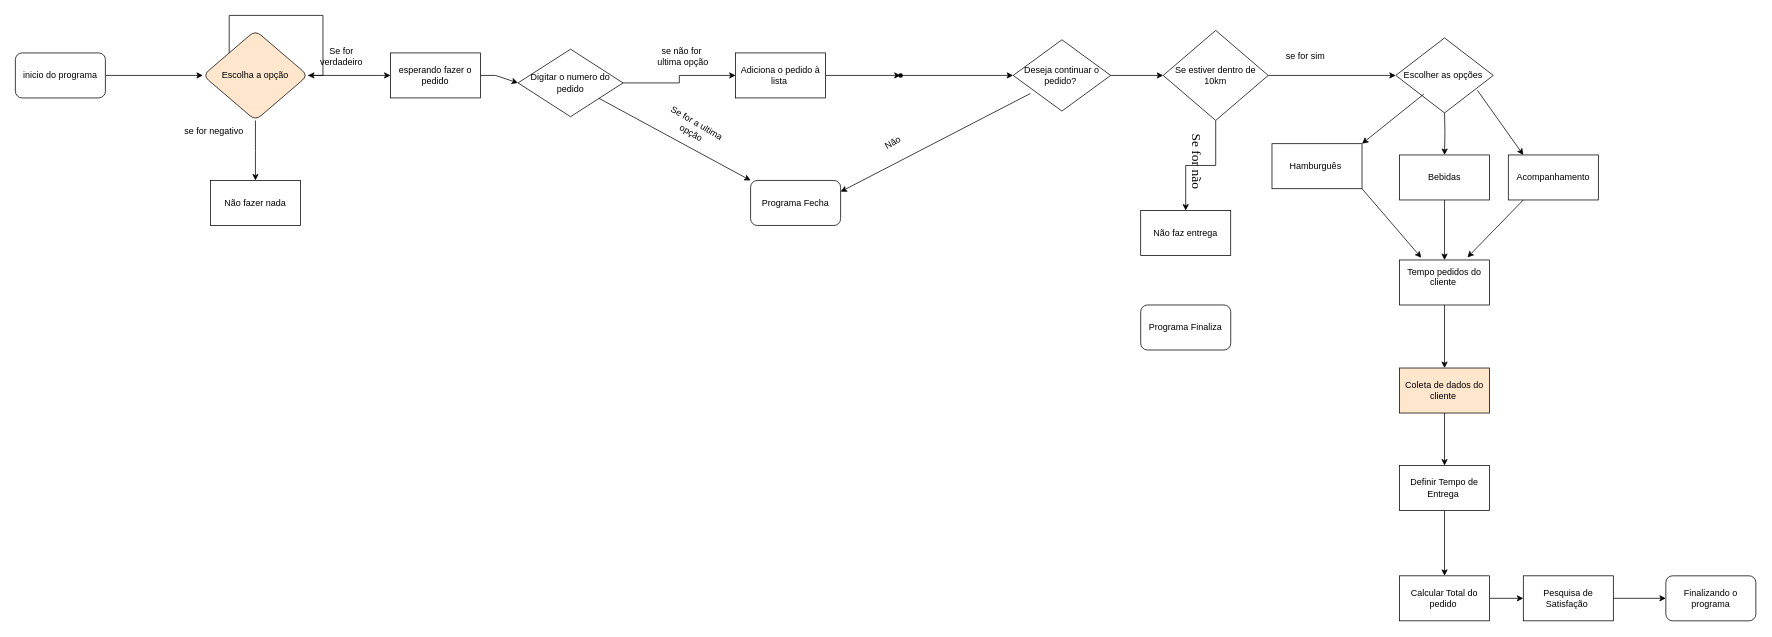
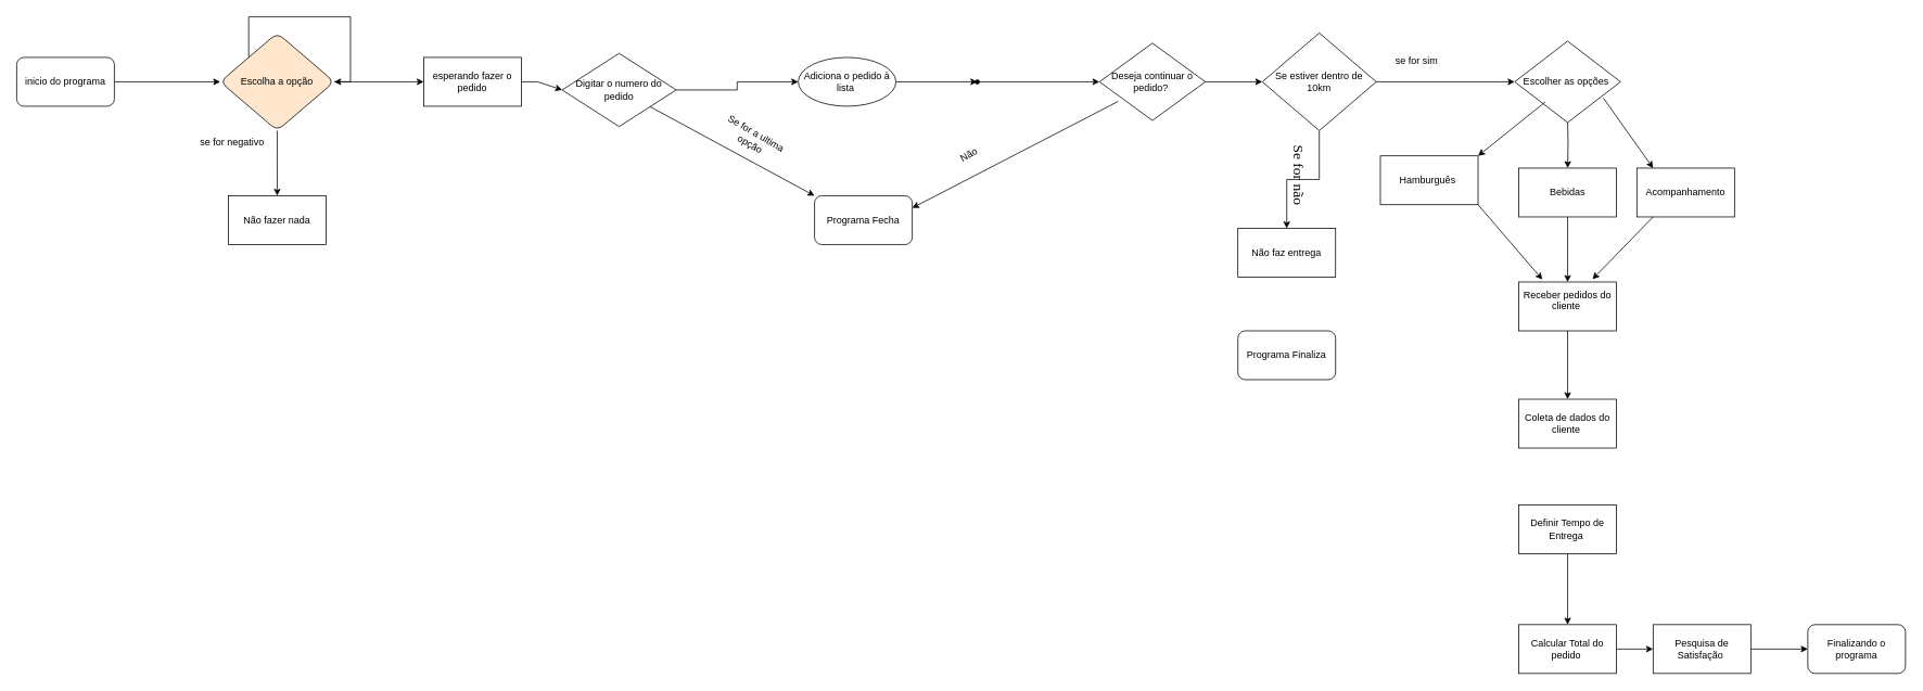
  <mxCell id="0" />
  <mxCell id="1" parent="0" />
  <mxCell id="2" value="" style="edgeStyle=orthogonalEdgeStyle;rounded=0;orthogonalLoop=1;jettySize=auto;html=1;" parent="1" source="3" target="5" edge="1"><mxGeometry relative="1" as="geometry" /></mxCell>
  <mxCell id="3" value="inicio do programa" style="rounded=1;whiteSpace=wrap;html=1;" parent="1" vertex="1"><mxGeometry x="20" y="70" width="120" height="60" as="geometry" /></mxCell>
  <mxCell id="4" value="" style="edgeStyle=orthogonalEdgeStyle;rounded=0;orthogonalLoop=1;jettySize=auto;html=1;" parent="1" source="5" edge="1"><mxGeometry relative="1" as="geometry"><mxPoint x="340" y="240" as="targetPoint" /></mxGeometry></mxCell>
  <mxCell id="5" value="Escolha a opção" style="rhombus;whiteSpace=wrap;html=1;rounded=1;fillColor=#ffe6cc;" parent="1" vertex="1"><mxGeometry x="270" y="40" width="140" height="120" as="geometry" /></mxCell>
- <mxCell id="6" value="Se for verdadeiro" style="text;html=1;strokeColor=none;fillColor=none;align=center;verticalAlign=middle;whiteSpace=wrap;rounded=0;" parent="1" vertex="1"><mxGeometry x="420" y="60" width="70" height="30" as="geometry" /></mxCell>
  <mxCell id="7" value="se for negativo&lt;br&gt;" style="text;html=1;strokeColor=none;fillColor=none;align=center;verticalAlign=middle;whiteSpace=wrap;rounded=0;rotation=0;" parent="1" vertex="1"><mxGeometry x="240" y="160" width="90" height="30" as="geometry" /></mxCell>
  <mxCell id="8" value="Não fazer nada" style="rounded=0;whiteSpace=wrap;html=1;" parent="1" vertex="1"><mxGeometry x="280" y="240" width="120" height="60" as="geometry" /></mxCell>
  <mxCell id="9" value="" style="edgeStyle=orthogonalEdgeStyle;rounded=0;orthogonalLoop=1;jettySize=auto;html=1;" parent="1" source="10" target="12" edge="1"><mxGeometry relative="1" as="geometry" /></mxCell>
  <mxCell id="10" value="Digitar o numero do pedido" style="rhombus;whiteSpace=wrap;html=1;rounded=0;" parent="1" vertex="1"><mxGeometry x="690" y="65" width="140" height="90" as="geometry" /></mxCell>
  <mxCell id="11" value="" style="edgeStyle=orthogonalEdgeStyle;rounded=0;orthogonalLoop=1;jettySize=auto;html=1;" parent="1" source="12" target="32" edge="1"><mxGeometry relative="1" as="geometry" /></mxCell>
- <mxCell id="12" value="Adiciona o pedido à lista&amp;nbsp;" style="whiteSpace=wrap;html=1;rounded=0;" parent="1" vertex="1"><mxGeometry x="980" y="70" width="120" height="60" as="geometry" /></mxCell>
- <mxCell id="13" value="se não for&amp;nbsp; ultima opção" style="text;html=1;strokeColor=none;fillColor=none;align=center;verticalAlign=middle;whiteSpace=wrap;rounded=0;" parent="1" vertex="1"><mxGeometry x="870" y="60" width="80" height="30" as="geometry" /></mxCell>
+ <mxCell id="12" value="Adiciona o pedido à lista&amp;nbsp;" style="ellipse;whiteSpace=wrap;html=1;" parent="1" vertex="1"><mxGeometry x="980" y="70" width="120" height="60" as="geometry" /></mxCell>
  <mxCell id="14" value="Se for a ultima opção" style="text;html=1;strokeColor=none;fillColor=none;align=center;verticalAlign=middle;whiteSpace=wrap;rounded=0;rotation=30;" parent="1" vertex="1"><mxGeometry x="870" y="155" width="110" height="30" as="geometry" /></mxCell>
  <mxCell id="15" value="" style="edgeStyle=orthogonalEdgeStyle;rounded=0;orthogonalLoop=1;jettySize=auto;html=1;" edge="1" parent="1" source="16" target="36"><mxGeometry relative="1" as="geometry" /></mxCell>
  <mxCell id="16" value="Deseja continuar o pedido?&amp;nbsp;" style="rhombus;whiteSpace=wrap;html=1;sketch=0;rounded=0;" parent="1" vertex="1"><mxGeometry x="1350" y="52.5" width="130" height="95" as="geometry" /></mxCell>
  <mxCell id="17" value="" style="endArrow=classic;html=1;rounded=0;exitX=0.177;exitY=0.753;exitDx=0;exitDy=0;entryX=1;entryY=0.25;entryDx=0;entryDy=0;exitPerimeter=0;" parent="1" source="16" edge="1"><mxGeometry width="50" height="50" relative="1" as="geometry"><mxPoint x="1285" y="81.5" as="sourcePoint" /><mxPoint x="1120" y="255" as="targetPoint" /><Array as="points" /></mxGeometry></mxCell>
  <mxCell id="18" value="Não" style="text;html=1;strokeColor=none;fillColor=none;align=center;verticalAlign=middle;whiteSpace=wrap;rounded=0;rotation=-30;" parent="1" vertex="1"><mxGeometry x="1150" y="160" width="80" height="60" as="geometry" /></mxCell>
  <mxCell id="19" value="" style="edgeStyle=orthogonalEdgeStyle;rounded=0;orthogonalLoop=1;jettySize=auto;html=1;" parent="1" target="23" edge="1"><mxGeometry relative="1" as="geometry"><mxPoint x="1925" y="146" as="sourcePoint" /></mxGeometry></mxCell>
  <mxCell id="20" value="Escolher as opções&amp;nbsp;" style="rhombus;whiteSpace=wrap;html=1;sketch=0;rounded=0;" parent="1" vertex="1"><mxGeometry x="1860" y="50" width="130" height="100" as="geometry" /></mxCell>
  <mxCell id="21" value="Hamburguês&amp;nbsp;" style="rounded=0;whiteSpace=wrap;html=1;" parent="1" vertex="1"><mxGeometry x="1695" y="191" width="120" height="60" as="geometry" /></mxCell>
  <mxCell id="22" value="" style="edgeStyle=orthogonalEdgeStyle;rounded=0;orthogonalLoop=1;jettySize=auto;html=1;entryX=0.5;entryY=0;entryDx=0;entryDy=0;" parent="1" source="23" target="42" edge="1"><mxGeometry relative="1" as="geometry"><mxPoint x="1925" y="321" as="targetPoint" /></mxGeometry></mxCell>
  <mxCell id="23" value="Bebidas&lt;br&gt;" style="rounded=0;whiteSpace=wrap;html=1;" parent="1" vertex="1"><mxGeometry x="1865" y="206" width="120" height="60" as="geometry" /></mxCell>
  <mxCell id="24" value="Acompanhamento" style="rounded=0;whiteSpace=wrap;html=1;" parent="1" vertex="1"><mxGeometry x="2010" y="206" width="120" height="60" as="geometry" /></mxCell>
  <mxCell id="25" value="" style="endArrow=classic;html=1;rounded=0;entryX=1;entryY=0;entryDx=0;entryDy=0;" parent="1" target="21" edge="1"><mxGeometry width="50" height="50" relative="1" as="geometry"><mxPoint x="1897.48" y="124.831" as="sourcePoint" /><mxPoint x="1820" y="286" as="targetPoint" /></mxGeometry></mxCell>
  <mxCell id="26" value="" style="endArrow=classic;html=1;rounded=0;exitX=0.838;exitY=0.74;exitDx=0;exitDy=0;exitPerimeter=0;entryX=0;entryY=0;entryDx=0;entryDy=0;" parent="1" edge="1"><mxGeometry width="50" height="50" relative="1" as="geometry"><mxPoint x="1968.94" y="120" as="sourcePoint" /><mxPoint x="2030" y="206" as="targetPoint" /></mxGeometry></mxCell>
  <mxCell id="27" value="" style="endArrow=classic;html=1;rounded=0;exitX=1;exitY=1;exitDx=0;exitDy=0;" parent="1" source="21" edge="1"><mxGeometry width="50" height="50" relative="1" as="geometry"><mxPoint x="1770" y="336" as="sourcePoint" /><mxPoint x="1894" y="343" as="targetPoint" /></mxGeometry></mxCell>
  <mxCell id="28" value="" style="endArrow=classic;html=1;rounded=0;exitX=0;exitY=1;exitDx=0;exitDy=0;" parent="1" edge="1"><mxGeometry width="50" height="50" relative="1" as="geometry"><mxPoint x="2030" y="266" as="sourcePoint" /><mxPoint x="1955.543" y="342.584" as="targetPoint" /></mxGeometry></mxCell>
  <mxCell id="29" value="" style="endArrow=classic;html=1;rounded=0;exitX=1;exitY=0.5;exitDx=0;exitDy=0;entryX=0;entryY=0.5;entryDx=0;entryDy=0;" parent="1" source="5" edge="1"><mxGeometry width="50" height="50" relative="1" as="geometry"><mxPoint x="470" y="100" as="sourcePoint" /><mxPoint x="520" y="100" as="targetPoint" /></mxGeometry></mxCell>
  <mxCell id="30" value="" style="endArrow=classic;html=1;rounded=0;exitX=1;exitY=0.5;exitDx=0;exitDy=0;entryX=0;entryY=0.5;entryDx=0;entryDy=0;" parent="1" target="10" edge="1"><mxGeometry width="50" height="50" relative="1" as="geometry"><mxPoint x="640" y="100" as="sourcePoint" /><mxPoint x="520" y="50" as="targetPoint" /><Array as="points"><mxPoint x="660" y="100" /></Array></mxGeometry></mxCell>
  <mxCell id="31" value="" style="edgeStyle=orthogonalEdgeStyle;rounded=0;orthogonalLoop=1;jettySize=auto;html=1;" parent="1" source="32" target="16" edge="1"><mxGeometry relative="1" as="geometry" /></mxCell>
  <mxCell id="32" value="" style="shape=waypoint;sketch=0;size=6;pointerEvents=1;points=[];fillColor=default;resizable=0;rotatable=0;perimeter=centerPerimeter;snapToPoint=1;rounded=0;" parent="1" vertex="1"><mxGeometry x="1190" y="90" width="20" height="20" as="geometry" /></mxCell>
  <mxCell id="33" style="edgeStyle=orthogonalEdgeStyle;rounded=0;orthogonalLoop=1;jettySize=auto;html=1;exitX=0;exitY=0;exitDx=0;exitDy=0;" parent="1" source="5" target="5" edge="1"><mxGeometry relative="1" as="geometry"><Array as="points"><mxPoint x="305" y="20" /><mxPoint x="430" y="20" /><mxPoint x="430" y="100" /></Array></mxGeometry></mxCell>
  <mxCell id="34" value="" style="edgeStyle=orthogonalEdgeStyle;rounded=0;orthogonalLoop=1;jettySize=auto;html=1;entryX=0.5;entryY=0;entryDx=0;entryDy=0;" edge="1" parent="1" source="36" target="49"><mxGeometry relative="1" as="geometry"><mxPoint x="1580" y="210" as="targetPoint" /></mxGeometry></mxCell>
  <mxCell id="35" value="" style="edgeStyle=orthogonalEdgeStyle;rounded=0;orthogonalLoop=1;jettySize=auto;html=1;" edge="1" parent="1" source="36" target="20"><mxGeometry relative="1" as="geometry" /></mxCell>
  <mxCell id="36" value="Se estiver dentro de 10km" style="rhombus;whiteSpace=wrap;html=1;" parent="1" vertex="1"><mxGeometry x="1550" y="40" width="140" height="120" as="geometry" /></mxCell>
- <mxCell id="37" value="" style="edgeStyle=orthogonalEdgeStyle;rounded=0;orthogonalLoop=1;jettySize=auto;html=1;" parent="1" source="38" target="40" edge="1"><mxGeometry relative="1" as="geometry" /></mxCell>
- <mxCell id="38" value="Coleta de dados do cliente&amp;nbsp;" style="whiteSpace=wrap;html=1;fillColor=#ffe6cc;" parent="1" vertex="1"><mxGeometry x="1865" y="490" width="120" height="60" as="geometry" /></mxCell>
+ <mxCell id="38" value="Coleta de dados do cliente&amp;nbsp;" style="whiteSpace=wrap;html=1;" parent="1" vertex="1"><mxGeometry x="1865" y="490" width="120" height="60" as="geometry" /></mxCell>
  <mxCell id="39" value="" style="edgeStyle=orthogonalEdgeStyle;rounded=0;orthogonalLoop=1;jettySize=auto;html=1;" parent="1" source="40" target="44" edge="1"><mxGeometry relative="1" as="geometry" /></mxCell>
  <mxCell id="40" value="Definir Tempo de Entrega&amp;nbsp;" style="whiteSpace=wrap;html=1;" parent="1" vertex="1"><mxGeometry x="1865" y="620" width="120" height="60" as="geometry" /></mxCell>
  <mxCell id="41" value="" style="edgeStyle=orthogonalEdgeStyle;rounded=0;orthogonalLoop=1;jettySize=auto;html=1;" edge="1" parent="1" source="42" target="38"><mxGeometry relative="1" as="geometry" /></mxCell>
- <mxCell id="42" value="&#10;&lt;span style=&quot;color: rgb(0, 0, 0); font-family: Helvetica; font-size: 12px; font-style: normal; font-variant-ligatures: normal; font-variant-caps: normal; font-weight: 400; letter-spacing: normal; orphans: 2; text-align: center; text-indent: 0px; text-transform: none; widows: 2; word-spacing: 0px; -webkit-text-stroke-width: 0px; background-color: rgb(251, 251, 251); text-decoration-thickness: initial; text-decoration-style: initial; text-decoration-color: initial; float: none; display: inline !important;&quot;&gt;Tempo pedidos do cliente&amp;nbsp;&lt;/span&gt;&#10;&#10;" style="rounded=0;whiteSpace=wrap;html=1;" parent="1" vertex="1"><mxGeometry x="1865" y="346" width="120" height="60" as="geometry" /></mxCell>
+ <mxCell id="42" value="&#10;&lt;span style=&quot;color: rgb(0, 0, 0); font-family: Helvetica; font-size: 12px; font-style: normal; font-variant-ligatures: normal; font-variant-caps: normal; font-weight: 400; letter-spacing: normal; orphans: 2; text-align: center; text-indent: 0px; text-transform: none; widows: 2; word-spacing: 0px; -webkit-text-stroke-width: 0px; background-color: rgb(251, 251, 251); text-decoration-thickness: initial; text-decoration-style: initial; text-decoration-color: initial; float: none; display: inline !important;&quot;&gt;Receber pedidos do cliente&amp;nbsp;&lt;/span&gt;&#10;&#10;" style="rounded=0;whiteSpace=wrap;html=1;" parent="1" vertex="1"><mxGeometry x="1865" y="346" width="120" height="60" as="geometry" /></mxCell>
  <mxCell id="43" value="" style="edgeStyle=orthogonalEdgeStyle;rounded=0;orthogonalLoop=1;jettySize=auto;html=1;" parent="1" source="44" target="46" edge="1"><mxGeometry relative="1" as="geometry" /></mxCell>
  <mxCell id="44" value="Calcular Total do pedido&amp;nbsp;" style="whiteSpace=wrap;html=1;" parent="1" vertex="1"><mxGeometry x="1865" y="767" width="120" height="60" as="geometry" /></mxCell>
  <mxCell id="45" value="" style="edgeStyle=orthogonalEdgeStyle;rounded=0;orthogonalLoop=1;jettySize=auto;html=1;" parent="1" source="46" target="47" edge="1"><mxGeometry relative="1" as="geometry"><mxPoint x="2205" y="710" as="targetPoint" /></mxGeometry></mxCell>
  <mxCell id="46" value="Pesquisa de Satisfação&amp;nbsp;" style="whiteSpace=wrap;html=1;" parent="1" vertex="1"><mxGeometry x="2030" y="767" width="120" height="60" as="geometry" /></mxCell>
  <mxCell id="47" value="Finalizando o programa" style="rounded=1;whiteSpace=wrap;html=1;" parent="1" vertex="1"><mxGeometry x="2220" y="767" width="120" height="60" as="geometry" /></mxCell>
  <mxCell id="48" value="" style="endArrow=classic;html=1;rounded=0;entryX=0;entryY=0;entryDx=0;entryDy=0;" edge="1" parent="1" source="10"><mxGeometry width="50" height="50" relative="1" as="geometry"><mxPoint x="1270" y="390" as="sourcePoint" /><mxPoint x="1000" y="240" as="targetPoint" /></mxGeometry></mxCell>
  <mxCell id="49" value="Não faz entrega" style="rounded=0;whiteSpace=wrap;html=1;" vertex="1" parent="1"><mxGeometry x="1520" y="280" width="120" height="60" as="geometry" /></mxCell>
  <mxCell id="50" value="Programa Finaliza" style="rounded=1;whiteSpace=wrap;html=1;" vertex="1" parent="1"><mxGeometry x="1520" y="406" width="120" height="60" as="geometry" /></mxCell>
  <mxCell id="51" value="Programa Fecha" style="rounded=1;whiteSpace=wrap;html=1;" vertex="1" parent="1"><mxGeometry x="1000" y="240" width="120" height="60" as="geometry" /></mxCell>
  <mxCell id="52" value="se for sim" style="text;html=1;strokeColor=none;fillColor=none;align=center;verticalAlign=middle;whiteSpace=wrap;rounded=0;" vertex="1" parent="1"><mxGeometry x="1710" y="60" width="60" height="30" as="geometry" /></mxCell>
  <mxCell id="53" value="&lt;span style=&quot;font-size: 18px;&quot;&gt;Se for não&amp;nbsp;&lt;br&gt;&lt;br&gt;&lt;/span&gt;" style="text;html=1;align=center;verticalAlign=middle;whiteSpace=wrap;rounded=0;rotation=90;fontStyle=0;fontFamily=Times New Roman;" vertex="1" parent="1"><mxGeometry x="1540" y="194" width="88" height="46" as="geometry" /></mxCell>
  <mxCell id="54" value="&#10;&lt;br style=&quot;border-color: var(--border-color); color: rgb(0, 0, 0); font-family: Helvetica; font-size: 12px; font-style: normal; font-variant-ligatures: normal; font-variant-caps: normal; font-weight: 400; letter-spacing: normal; orphans: 2; text-align: center; text-indent: 0px; text-transform: none; widows: 2; word-spacing: 0px; -webkit-text-stroke-width: 0px; background-color: rgb(251, 251, 251); text-decoration-thickness: initial; text-decoration-style: initial; text-decoration-color: initial;&quot;&gt;&lt;span style=&quot;border-color: var(--border-color); color: rgb(0, 0, 0); font-family: Helvetica; font-size: 12px; font-style: normal; font-variant-ligatures: normal; font-variant-caps: normal; font-weight: 400; letter-spacing: normal; orphans: 2; text-align: center; text-indent: 0px; text-transform: none; widows: 2; word-spacing: 0px; -webkit-text-stroke-width: 0px; text-decoration-thickness: initial; text-decoration-style: initial; text-decoration-color: initial; background-color: rgb(251, 251, 251); float: none; display: inline !important;&quot;&gt;esperando fazer o pedido&lt;/span&gt;&lt;br style=&quot;border-color: var(--border-color); color: rgb(0, 0, 0); font-family: Helvetica; font-size: 12px; font-style: normal; font-variant-ligatures: normal; font-variant-caps: normal; font-weight: 400; letter-spacing: normal; orphans: 2; text-align: center; text-indent: 0px; text-transform: none; widows: 2; word-spacing: 0px; -webkit-text-stroke-width: 0px; background-color: rgb(251, 251, 251); text-decoration-thickness: initial; text-decoration-style: initial; text-decoration-color: initial;&quot;&gt;&#10;&#10;" style="rounded=0;whiteSpace=wrap;html=1;" vertex="1" parent="1"><mxGeometry x="520" y="70" width="120" height="60" as="geometry" /></mxCell>
